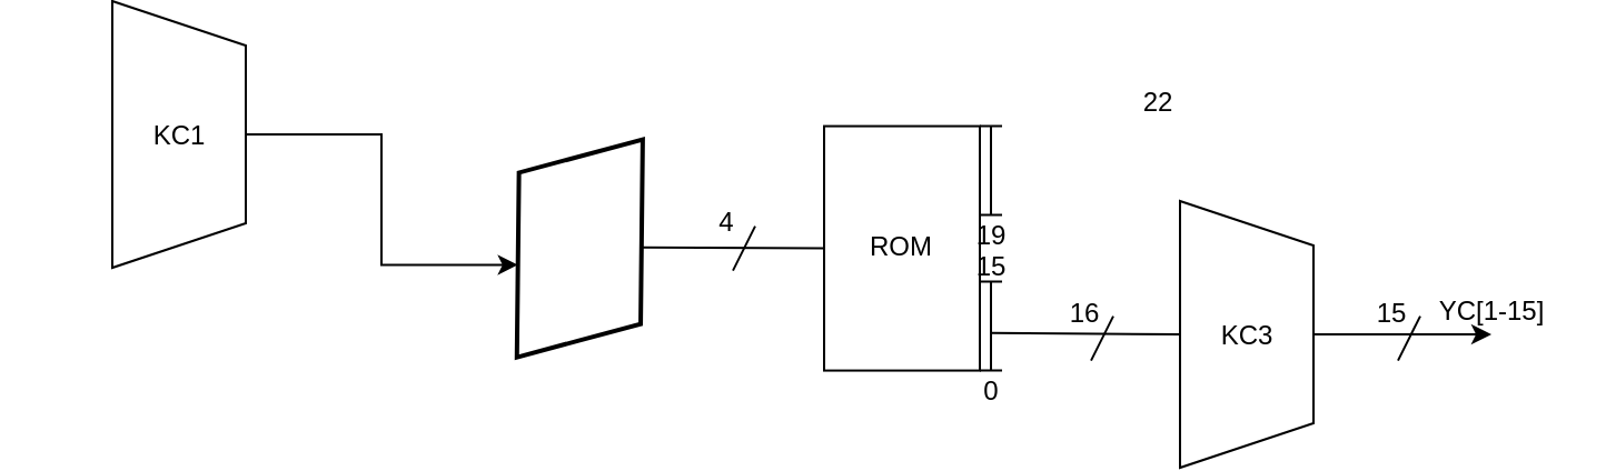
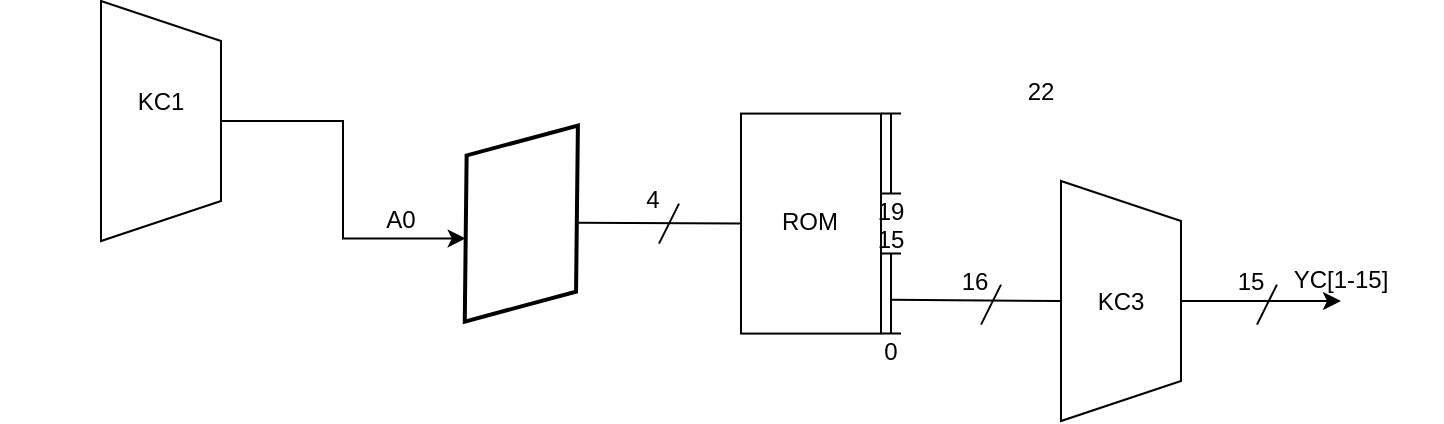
  <mxCell id="0" />
  <mxCell id="1" parent="0" />
  <mxCell id="2" value="" style="shape=parallelogram;html=1;strokeWidth=2;perimeter=parallelogramPerimeter;whiteSpace=wrap;rounded=1;arcSize=0;size=0.28;rotation=-15;" vertex="1" parent="1"><mxGeometry x="220.17" y="61.29" width="80" height="80" as="geometry" /></mxCell>
  <mxCell id="3" value="" style="shape=trapezoid;perimeter=trapezoidPerimeter;whiteSpace=wrap;html=1;fixedSize=1;rotation=90;" vertex="1" parent="1"><mxGeometry x="20" y="20" width="120" height="60" as="geometry" /></mxCell>
- <mxCell id="4" value="KC1" style="text;html=1;align=center;verticalAlign=middle;resizable=0;points=[];autosize=1;strokeColor=none;fillColor=none;" vertex="1" parent="1"><mxGeometry x="60" y="41.29" width="40" height="20" as="geometry" /></mxCell>
+ <mxCell id="4" value="KC1" style="text;html=1;align=center;verticalAlign=middle;resizable=0;points=[];autosize=1;strokeColor=none;fillColor=none;" vertex="1" parent="1"><mxGeometry x="60" y="31.29" width="40" height="20" as="geometry" /></mxCell>
  <mxCell id="5" value="" style="edgeStyle=elbowEdgeStyle;elbow=horizontal;endArrow=classic;html=1;rounded=0;exitX=0.5;exitY=0;exitDx=0;exitDy=0;entryX=0;entryY=0.5;entryDx=0;entryDy=0;" edge="1" parent="1" source="3" target="2"><mxGeometry width="50" height="50" relative="1" as="geometry"><mxPoint x="120" y="50" as="sourcePoint" /><mxPoint x="170" y="0" as="targetPoint" /></mxGeometry></mxCell>
+ <mxCell id="6" value="A0" style="text;html=1;align=center;verticalAlign=middle;resizable=0;points=[];autosize=1;strokeColor=none;fillColor=none;" vertex="1" parent="1"><mxGeometry x="185" width="30" height="20" as="geometry" y="90" /></mxCell>
  <mxCell id="7" value="ROM" style="rounded=0;whiteSpace=wrap;html=1;" vertex="1" parent="1"><mxGeometry x="370" y="46.29" width="70" height="110" as="geometry" /></mxCell>
  <mxCell id="8" value="" style="endArrow=none;html=1;rounded=0;exitX=0.832;exitY=0.583;exitDx=0;exitDy=0;entryX=0;entryY=0.5;entryDx=0;entryDy=0;exitPerimeter=0;" edge="1" parent="1" source="2" target="7"><mxGeometry width="50" height="50" relative="1" as="geometry"><mxPoint x="320" y="190" as="sourcePoint" /><mxPoint x="370" y="140" as="targetPoint" /></mxGeometry></mxCell>
  <mxCell id="9" value="" style="endArrow=none;html=1;rounded=0;fontFamily=Helvetica;fontSize=18;" edge="1" parent="1"><mxGeometry width="50" height="50" relative="1" as="geometry"><mxPoint x="329" y="111.29" as="sourcePoint" /><mxPoint x="339" y="91.29" as="targetPoint" /></mxGeometry></mxCell>
  <mxCell id="10" value="4" style="text;html=1;align=center;verticalAlign=middle;resizable=0;points=[];autosize=1;strokeColor=none;fillColor=none;" vertex="1" parent="1"><mxGeometry x="316" y="80.29" width="20" height="20" as="geometry" /></mxCell>
  <mxCell id="11" value="" style="shape=crossbar;whiteSpace=wrap;html=1;rounded=1;direction=south;" vertex="1" parent="1"><mxGeometry x="440" y="46.29" width="10" height="40" as="geometry" /></mxCell>
  <mxCell id="12" value="22" style="text;html=1;align=center;verticalAlign=middle;resizable=0;points=[];autosize=1;strokeColor=none;fillColor=none;" vertex="1" parent="1"><mxGeometry x="505" y="26.29" width="30" height="20" as="geometry" /></mxCell>
  <mxCell id="13" value="19" style="text;html=1;align=center;verticalAlign=middle;resizable=0;points=[];autosize=1;strokeColor=none;fillColor=none;" vertex="1" parent="1"><mxGeometry x="430" y="86.29" width="30" height="20" as="geometry" /></mxCell>
  <mxCell id="14" value="" style="shape=crossbar;whiteSpace=wrap;html=1;rounded=1;direction=south;" vertex="1" parent="1"><mxGeometry x="440" y="116.29" width="10" height="40" as="geometry" /></mxCell>
  <mxCell id="15" value="15" style="text;html=1;align=center;verticalAlign=middle;resizable=0;points=[];autosize=1;strokeColor=none;fillColor=none;" vertex="1" parent="1"><mxGeometry x="430" y="100.29" width="30" height="20" as="geometry" /></mxCell>
  <mxCell id="16" value="0" style="text;html=1;align=center;verticalAlign=middle;resizable=0;points=[];autosize=1;strokeColor=none;fillColor=none;" vertex="1" parent="1"><mxGeometry x="435" y="156.29" width="20" height="20" as="geometry" /></mxCell>
  <mxCell id="17" value="" style="shape=trapezoid;perimeter=trapezoidPerimeter;whiteSpace=wrap;html=1;fixedSize=1;rotation=90;" vertex="1" parent="1"><mxGeometry x="500" y="110" width="120" height="60" as="geometry" /></mxCell>
  <mxCell id="18" value="KC3" style="text;html=1;align=center;verticalAlign=middle;resizable=0;points=[];autosize=1;strokeColor=none;fillColor=none;" vertex="1" parent="1"><mxGeometry x="540" y="131.29" width="40" height="20" as="geometry" /></mxCell>
  <mxCell id="19" value="" style="endArrow=none;html=1;rounded=0;exitX=0.576;exitY=0.512;exitDx=0;exitDy=0;entryX=0.5;entryY=1;entryDx=0;entryDy=0;exitPerimeter=0;" edge="1" parent="1" source="14" target="17"><mxGeometry width="50" height="50" relative="1" as="geometry"><mxPoint x="297.544" y="110.83" as="sourcePoint" /><mxPoint x="380" y="111.29" as="targetPoint" /></mxGeometry></mxCell>
  <mxCell id="20" value="" style="endArrow=none;html=1;rounded=0;fontFamily=Helvetica;fontSize=18;" edge="1" parent="1"><mxGeometry width="50" height="50" relative="1" as="geometry"><mxPoint x="490" y="151.79" as="sourcePoint" /><mxPoint x="500" y="131.79" as="targetPoint" /></mxGeometry></mxCell>
  <mxCell id="21" value="16" style="text;html=1;align=center;verticalAlign=middle;resizable=0;points=[];autosize=1;strokeColor=none;fillColor=none;" vertex="1" parent="1"><mxGeometry x="472" y="120.79" width="30" height="20" as="geometry" /></mxCell>
  <mxCell id="22" value="" style="endArrow=classic;html=1;rounded=0;exitX=0.5;exitY=0;exitDx=0;exitDy=0;" edge="1" parent="1" source="17"><mxGeometry width="50" height="50" relative="1" as="geometry"><mxPoint x="550" y="190" as="sourcePoint" /><mxPoint x="670" y="140" as="targetPoint" /></mxGeometry></mxCell>
  <mxCell id="23" value="" style="endArrow=none;html=1;rounded=0;fontFamily=Helvetica;fontSize=18;" edge="1" parent="1"><mxGeometry width="50" height="50" relative="1" as="geometry"><mxPoint x="628" y="151.79" as="sourcePoint" /><mxPoint x="638" y="131.79" as="targetPoint" /></mxGeometry></mxCell>
  <mxCell id="24" value="15" style="text;html=1;align=center;verticalAlign=middle;resizable=0;points=[];autosize=1;strokeColor=none;fillColor=none;" vertex="1" parent="1"><mxGeometry x="610" y="120.79" width="30" height="20" as="geometry" /></mxCell>
  <mxCell id="25" value="YC[1-15]" style="text;html=1;align=center;verticalAlign=middle;resizable=0;points=[];autosize=1;strokeColor=none;fillColor=none;" vertex="1" parent="1"><mxGeometry x="640" y="120.29" width="60" height="20" as="geometry" /></mxCell>
